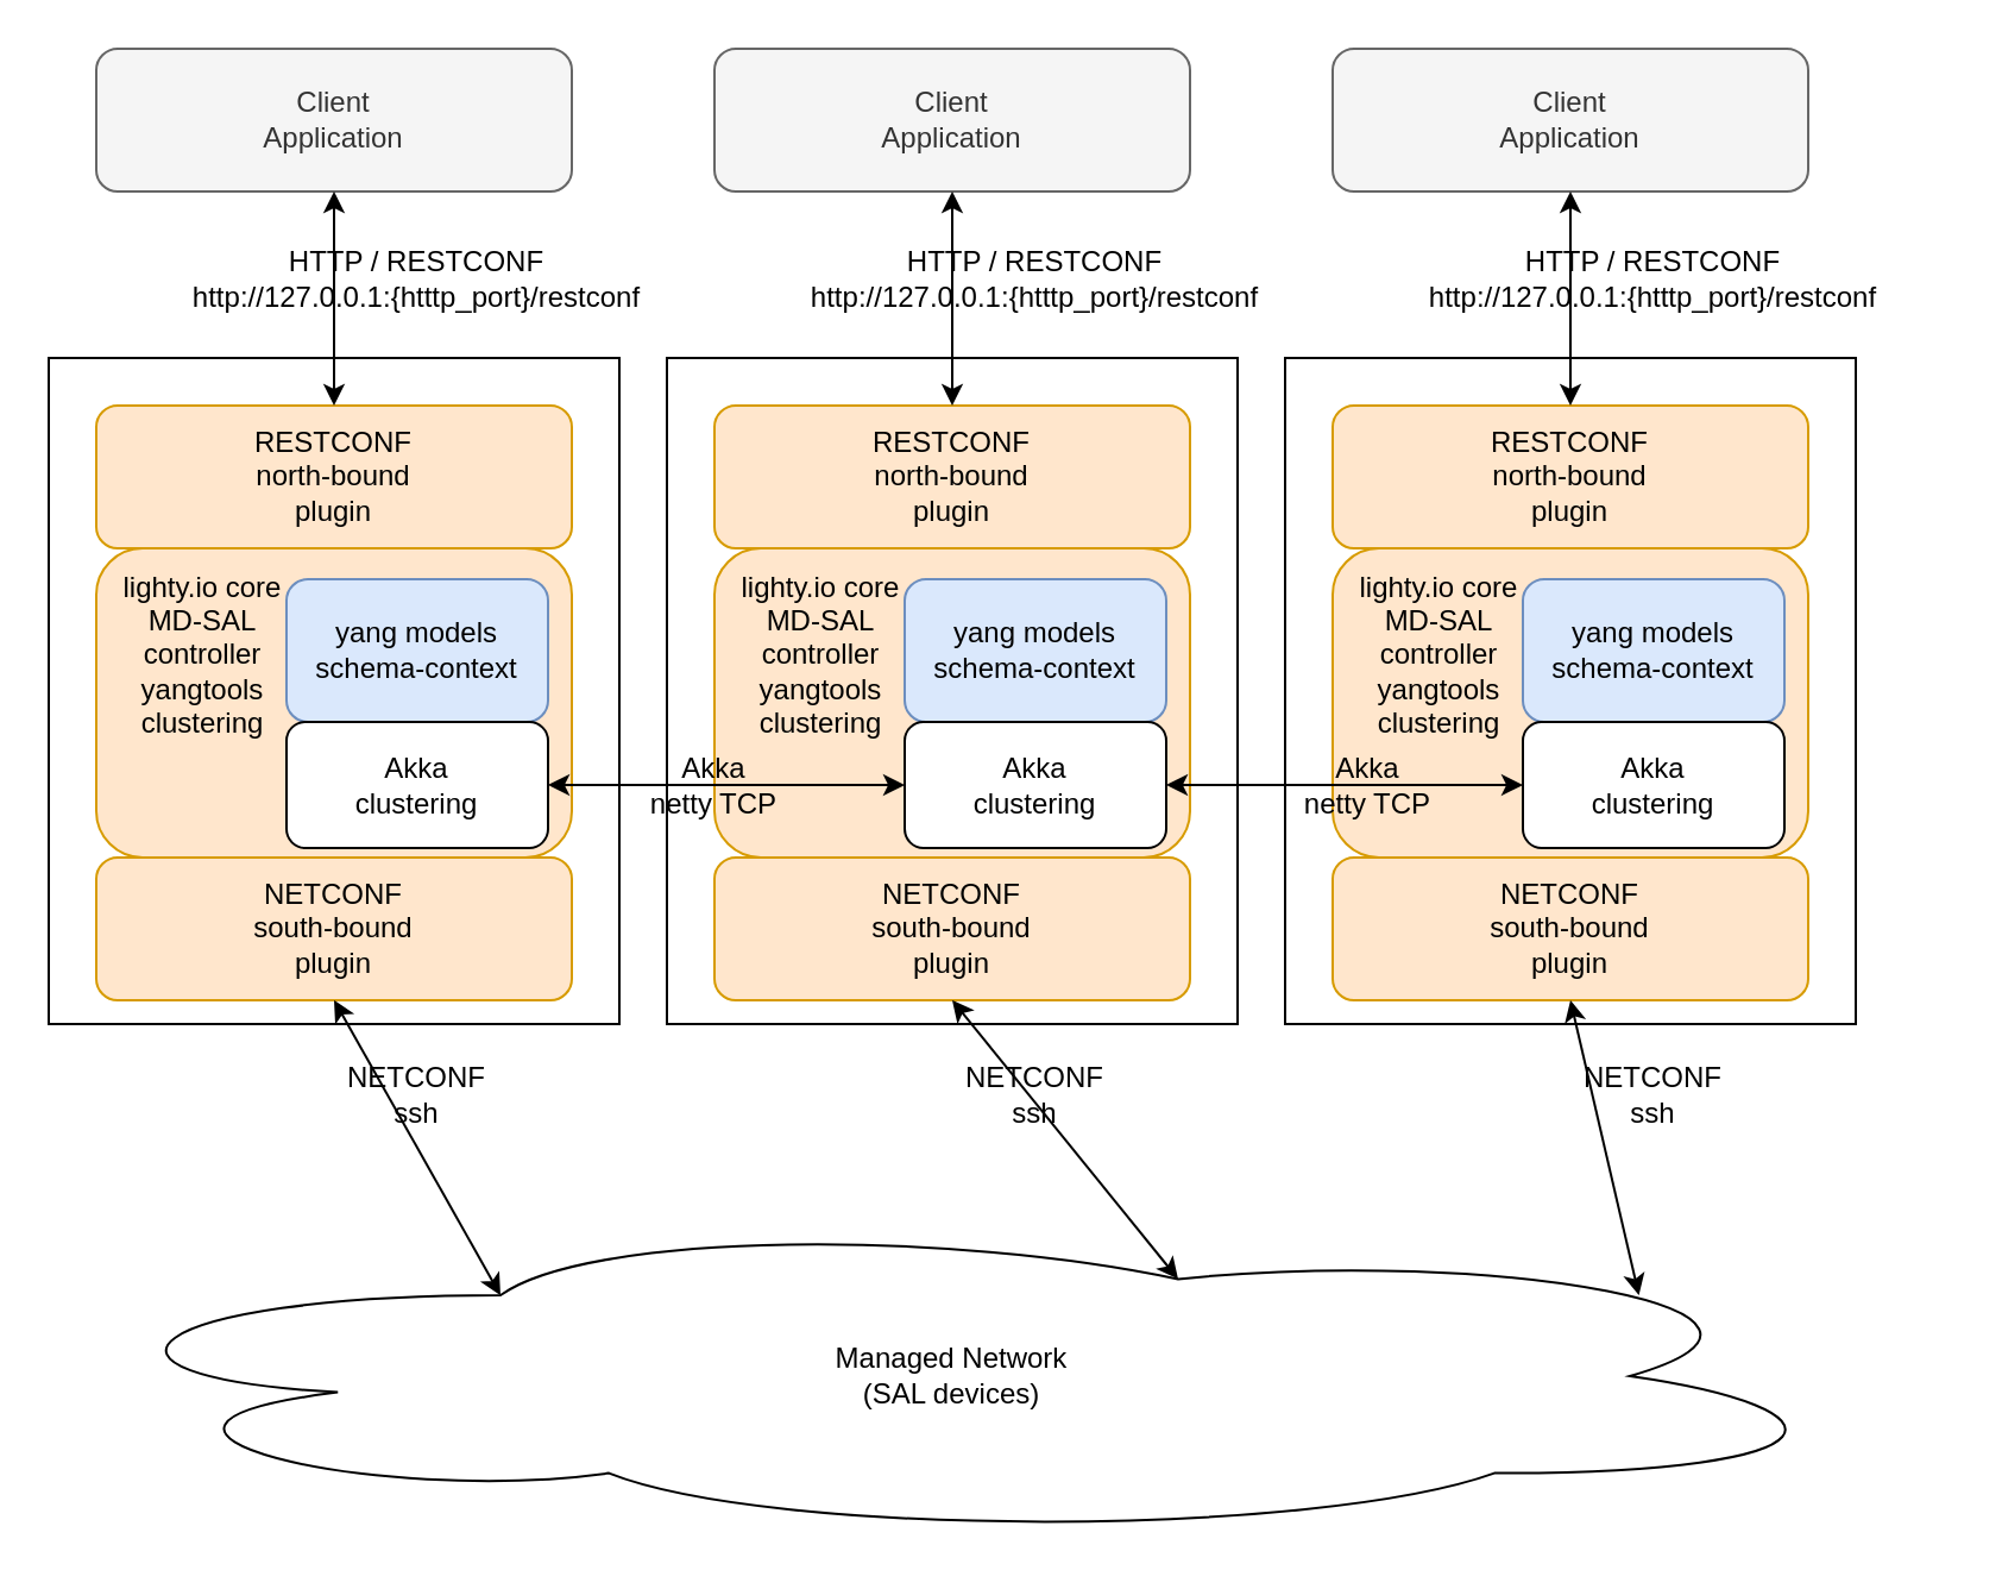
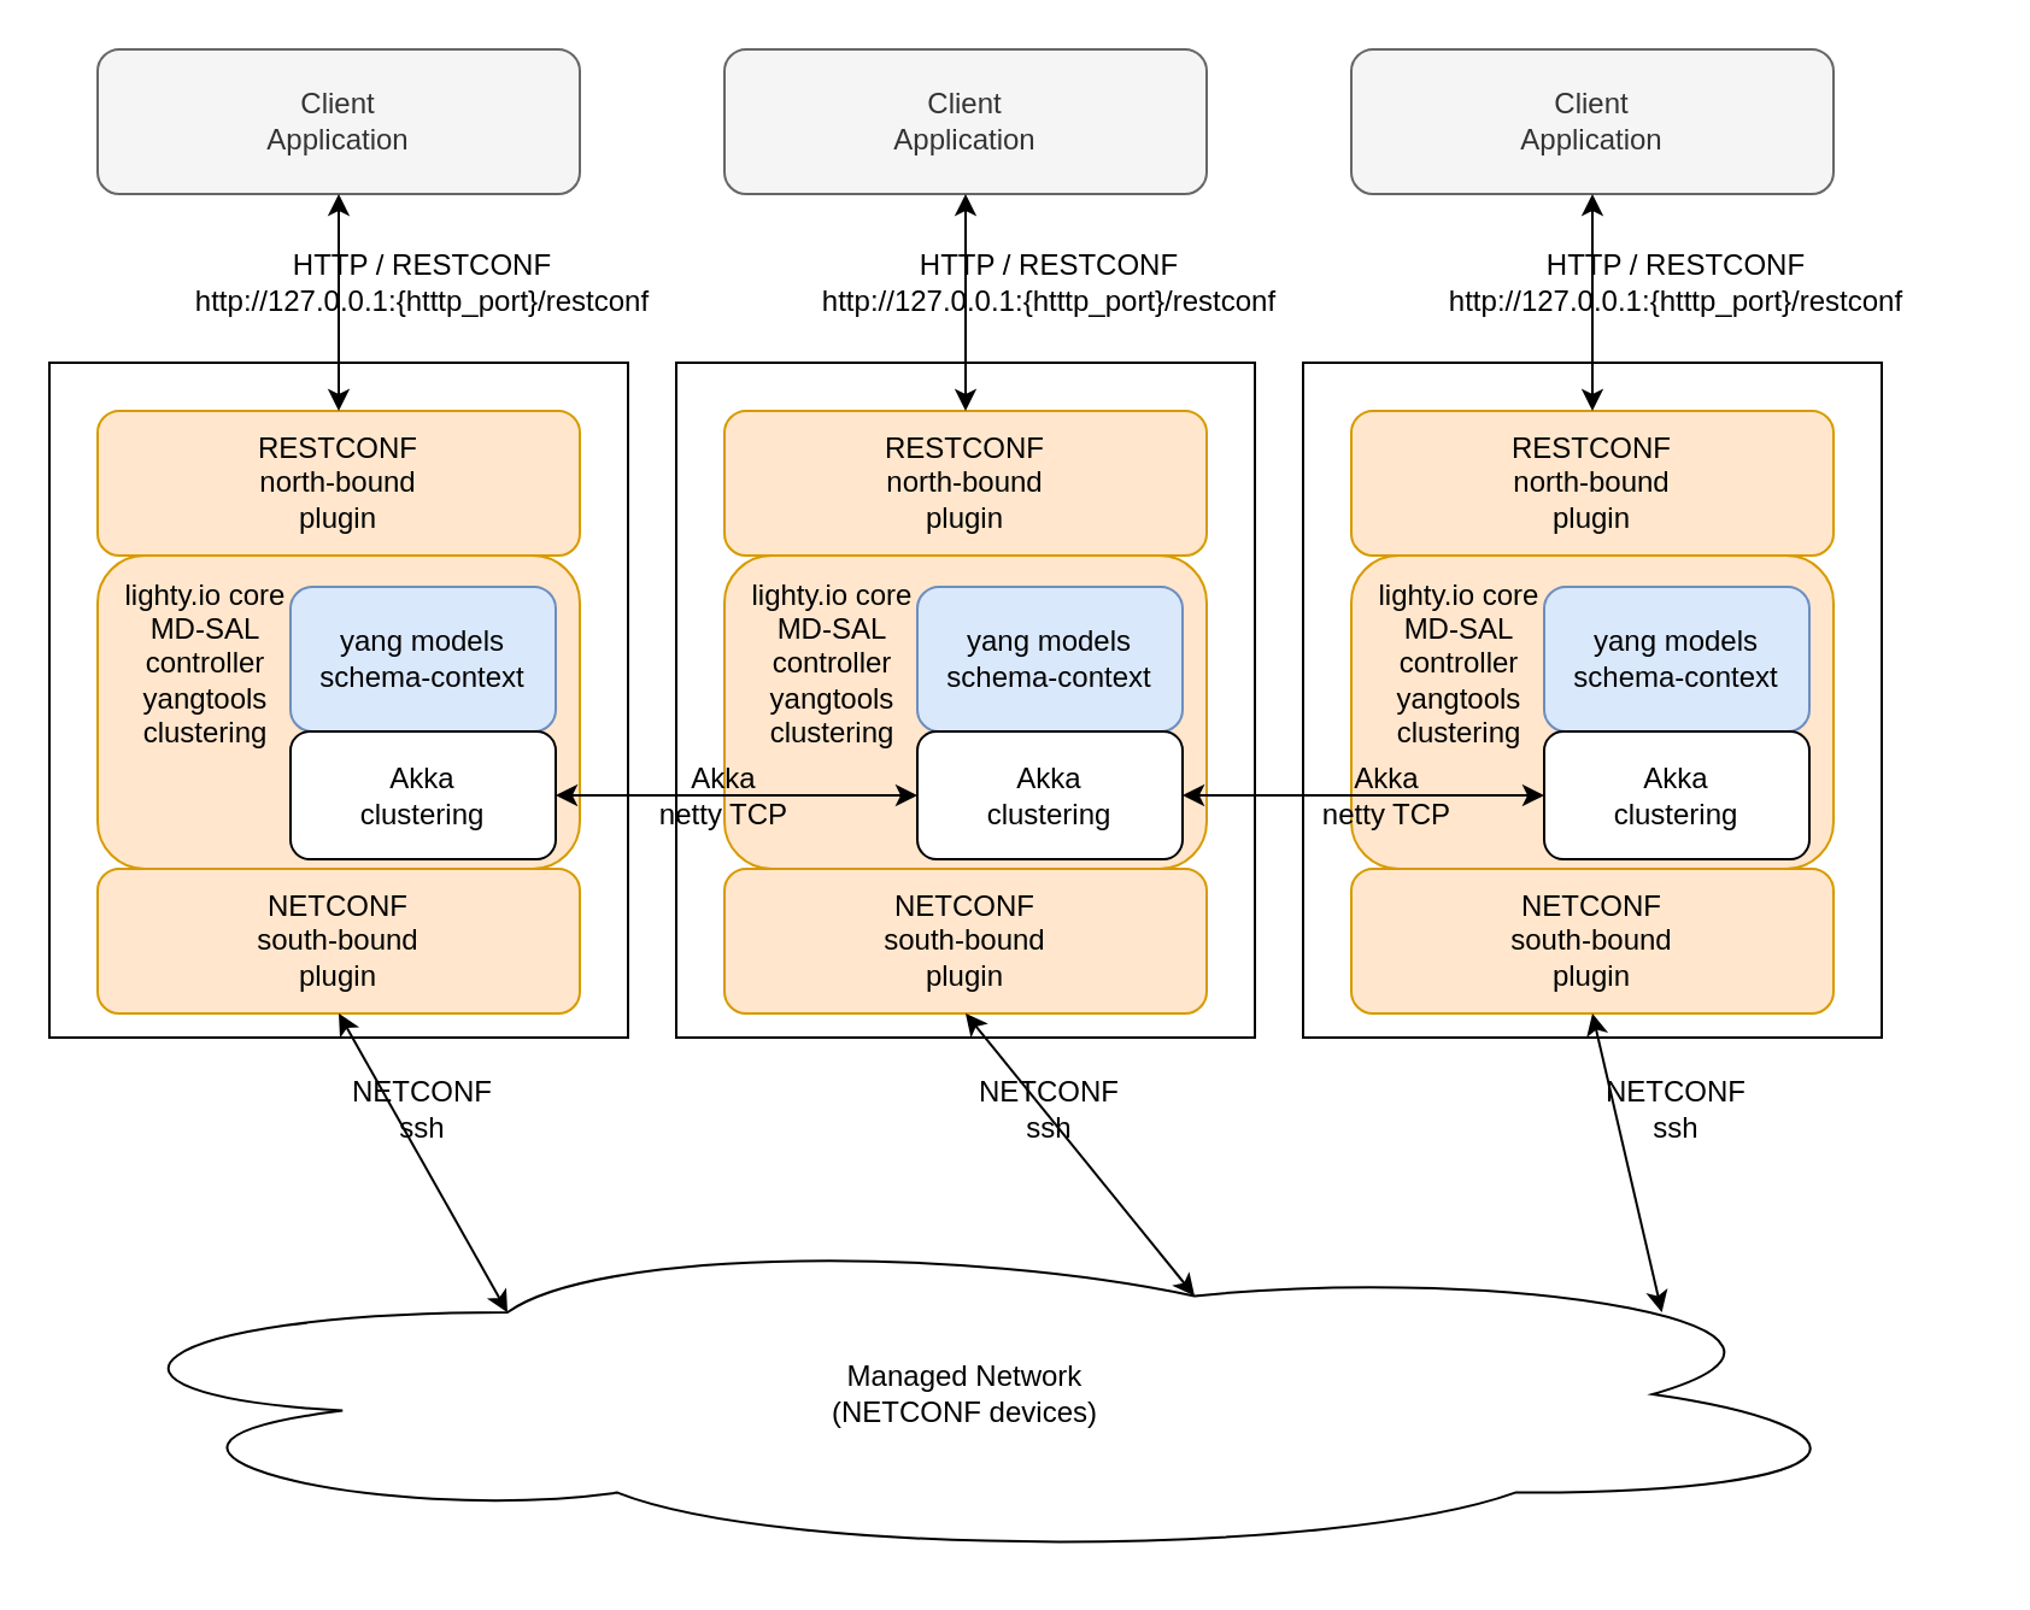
  <mxCell id="0" />
  <mxCell id="1" parent="0" />
  <mxCell id="2" value="" style="rounded=0;whiteSpace=wrap;html=1;" vertex="1" parent="1"><mxGeometry x="20" y="150" width="240" height="280" as="geometry" /></mxCell>
  <mxCell id="3" value="RESTCONF&lt;br&gt;north-bound&lt;br&gt;plugin" style="rounded=1;whiteSpace=wrap;html=1;fillColor=#ffe6cc;strokeColor=#d79b00;" vertex="1" parent="1"><mxGeometry x="40" y="170" width="200" height="60" as="geometry" /></mxCell>
  <mxCell id="4" value="" style="rounded=1;whiteSpace=wrap;html=1;fillColor=#ffe6cc;strokeColor=#d79b00;" vertex="1" parent="1"><mxGeometry x="40" y="230" width="200" height="130" as="geometry" /></mxCell>
  <mxCell id="5" value="yang models&lt;br&gt;schema-context" style="rounded=1;whiteSpace=wrap;html=1;fillColor=#dae8fc;strokeColor=#6c8ebf;" vertex="1" parent="1"><mxGeometry x="120" y="243" width="110" height="60" as="geometry" /></mxCell>
  <mxCell id="6" value="NETCONF&lt;br&gt;south-bound&lt;br&gt;plugin" style="rounded=1;whiteSpace=wrap;html=1;fillColor=#ffe6cc;strokeColor=#d79b00;" vertex="1" parent="1"><mxGeometry x="40" y="360" width="200" height="60" as="geometry" /></mxCell>
- <mxCell id="7" value="Managed Network&lt;br&gt;(SAL devices)" style="ellipse;shape=cloud;whiteSpace=wrap;html=1;fillColor=#ffffff;" vertex="1" parent="1"><mxGeometry x="20" y="510" width="760" height="136" as="geometry" /></mxCell>
+ <mxCell id="7" value="Managed Network&lt;br&gt;(NETCONF devices)" style="ellipse;shape=cloud;whiteSpace=wrap;html=1;fillColor=#ffffff;" vertex="1" parent="1"><mxGeometry x="20" y="510" width="760" height="136" as="geometry" /></mxCell>
  <mxCell id="8" value="" style="endArrow=classic;startArrow=classic;html=1;exitX=0.25;exitY=0.25;exitDx=0;exitDy=0;exitPerimeter=0;entryX=0.5;entryY=1;entryDx=0;entryDy=0;" edge="1" parent="1" source="7" target="6"><mxGeometry width="50" height="50" relative="1" as="geometry"><mxPoint x="20" y="690" as="sourcePoint" /><mxPoint x="70" y="640" as="targetPoint" /></mxGeometry></mxCell>
  <mxCell id="9" value="Client&lt;br&gt;Application" style="rounded=1;whiteSpace=wrap;html=1;fillColor=#f5f5f5;strokeColor=#666666;fontColor=#333333;" vertex="1" parent="1"><mxGeometry x="40" y="20" width="200" height="60" as="geometry" /></mxCell>
  <mxCell id="10" value="" style="endArrow=classic;startArrow=classic;html=1;entryX=0.5;entryY=1;entryDx=0;entryDy=0;exitX=0.5;exitY=0;exitDx=0;exitDy=0;" edge="1" parent="1" source="3" target="9"><mxGeometry width="50" height="50" relative="1" as="geometry"><mxPoint x="20" y="690" as="sourcePoint" /><mxPoint x="70" y="640" as="targetPoint" /></mxGeometry></mxCell>
  <mxCell id="11" value="HTTP / RESTCONF&lt;br&gt;http://127.0.0.1:{htttp_port}/restconf" style="text;html=1;strokeColor=none;fillColor=none;align=center;verticalAlign=middle;whiteSpace=wrap;rounded=0;" vertex="1" parent="1"><mxGeometry x="50" y="102" width="250" height="30" as="geometry" /></mxCell>
  <mxCell id="12" value="lighty.io core&lt;br&gt;MD-SAL&lt;br&gt;controller&lt;br&gt;yangtools&lt;br&gt;clustering" style="text;html=1;strokeColor=none;fillColor=none;align=center;verticalAlign=middle;whiteSpace=wrap;rounded=0;" vertex="1" parent="1"><mxGeometry x="45" y="230" width="80" height="90" as="geometry" /></mxCell>
  <mxCell id="13" value="NETCONF&lt;br&gt;ssh" style="text;html=1;strokeColor=none;fillColor=none;align=center;verticalAlign=middle;whiteSpace=wrap;rounded=0;" vertex="1" parent="1"><mxGeometry x="125" y="440" width="100" height="40" as="geometry" /></mxCell>
  <mxCell id="14" value="Akka&lt;br&gt;clustering" style="rounded=1;whiteSpace=wrap;html=1;" vertex="1" parent="1"><mxGeometry x="120" y="303" width="110" height="53" as="geometry" /></mxCell>
  <mxCell id="15" value="" style="rounded=0;whiteSpace=wrap;html=1;" vertex="1" parent="1"><mxGeometry x="280" y="150" width="240" height="280" as="geometry" /></mxCell>
  <mxCell id="16" value="RESTCONF&lt;br&gt;north-bound&lt;br&gt;plugin" style="rounded=1;whiteSpace=wrap;html=1;fillColor=#ffe6cc;strokeColor=#d79b00;" vertex="1" parent="1"><mxGeometry x="300" y="170" width="200" height="60" as="geometry" /></mxCell>
  <mxCell id="17" value="" style="rounded=1;whiteSpace=wrap;html=1;fillColor=#ffe6cc;strokeColor=#d79b00;" vertex="1" parent="1"><mxGeometry x="300" y="230" width="200" height="130" as="geometry" /></mxCell>
  <mxCell id="18" value="yang models&lt;br&gt;schema-context" style="rounded=1;whiteSpace=wrap;html=1;fillColor=#dae8fc;strokeColor=#6c8ebf;" vertex="1" parent="1"><mxGeometry x="380" y="243" width="110" height="60" as="geometry" /></mxCell>
  <mxCell id="19" value="NETCONF&lt;br&gt;south-bound&lt;br&gt;plugin" style="rounded=1;whiteSpace=wrap;html=1;fillColor=#ffe6cc;strokeColor=#d79b00;" vertex="1" parent="1"><mxGeometry x="300" y="360" width="200" height="60" as="geometry" /></mxCell>
  <mxCell id="20" value="" style="endArrow=classic;startArrow=classic;html=1;exitX=0.625;exitY=0.2;exitDx=0;exitDy=0;exitPerimeter=0;entryX=0.5;entryY=1;entryDx=0;entryDy=0;" edge="1" parent="1" source="7" target="19"><mxGeometry width="50" height="50" relative="1" as="geometry"><mxPoint x="396" y="494" as="sourcePoint" /><mxPoint x="330" y="640" as="targetPoint" /></mxGeometry></mxCell>
  <mxCell id="21" value="Client&lt;br&gt;Application" style="rounded=1;whiteSpace=wrap;html=1;fillColor=#f5f5f5;strokeColor=#666666;fontColor=#333333;" vertex="1" parent="1"><mxGeometry x="300" y="20" width="200" height="60" as="geometry" /></mxCell>
  <mxCell id="22" value="" style="endArrow=classic;startArrow=classic;html=1;entryX=0.5;entryY=1;entryDx=0;entryDy=0;exitX=0.5;exitY=0;exitDx=0;exitDy=0;" edge="1" parent="1" source="16" target="21"><mxGeometry width="50" height="50" relative="1" as="geometry"><mxPoint x="280" y="690" as="sourcePoint" /><mxPoint x="330" y="640" as="targetPoint" /></mxGeometry></mxCell>
  <mxCell id="23" value="HTTP / RESTCONF&lt;br&gt;http://127.0.0.1:{htttp_port}/restconf" style="text;html=1;strokeColor=none;fillColor=none;align=center;verticalAlign=middle;whiteSpace=wrap;rounded=0;" vertex="1" parent="1"><mxGeometry x="310" y="102" width="250" height="30" as="geometry" /></mxCell>
  <mxCell id="24" value="lighty.io core&lt;br&gt;MD-SAL&lt;br&gt;controller&lt;br&gt;yangtools&lt;br&gt;clustering" style="text;html=1;strokeColor=none;fillColor=none;align=center;verticalAlign=middle;whiteSpace=wrap;rounded=0;" vertex="1" parent="1"><mxGeometry x="305" y="230" width="80" height="90" as="geometry" /></mxCell>
  <mxCell id="25" value="NETCONF&lt;br&gt;ssh" style="text;html=1;strokeColor=none;fillColor=none;align=center;verticalAlign=middle;whiteSpace=wrap;rounded=0;" vertex="1" parent="1"><mxGeometry x="385" y="440" width="100" height="40" as="geometry" /></mxCell>
  <mxCell id="26" value="Akka&lt;br&gt;clustering" style="rounded=1;whiteSpace=wrap;html=1;" vertex="1" parent="1"><mxGeometry x="380" y="303" width="110" height="53" as="geometry" /></mxCell>
  <mxCell id="27" value="" style="rounded=0;whiteSpace=wrap;html=1;" vertex="1" parent="1"><mxGeometry x="540" y="150" width="240" height="280" as="geometry" /></mxCell>
  <mxCell id="28" value="RESTCONF&lt;br&gt;north-bound&lt;br&gt;plugin" style="rounded=1;whiteSpace=wrap;html=1;fillColor=#ffe6cc;strokeColor=#d79b00;" vertex="1" parent="1"><mxGeometry x="560" y="170" width="200" height="60" as="geometry" /></mxCell>
  <mxCell id="29" value="" style="rounded=1;whiteSpace=wrap;html=1;fillColor=#ffe6cc;strokeColor=#d79b00;" vertex="1" parent="1"><mxGeometry x="560" y="230" width="200" height="130" as="geometry" /></mxCell>
  <mxCell id="30" value="yang models&lt;br&gt;schema-context" style="rounded=1;whiteSpace=wrap;html=1;fillColor=#dae8fc;strokeColor=#6c8ebf;" vertex="1" parent="1"><mxGeometry x="640" y="243" width="110" height="60" as="geometry" /></mxCell>
  <mxCell id="31" value="NETCONF&lt;br&gt;south-bound&lt;br&gt;plugin" style="rounded=1;whiteSpace=wrap;html=1;fillColor=#ffe6cc;strokeColor=#d79b00;" vertex="1" parent="1"><mxGeometry x="560" y="360" width="200" height="60" as="geometry" /></mxCell>
  <mxCell id="32" value="" style="endArrow=classic;startArrow=classic;html=1;exitX=0.88;exitY=0.25;exitDx=0;exitDy=0;exitPerimeter=0;entryX=0.5;entryY=1;entryDx=0;entryDy=0;" edge="1" parent="1" source="7" target="31"><mxGeometry width="50" height="50" relative="1" as="geometry"><mxPoint x="656" y="494" as="sourcePoint" /><mxPoint x="590" y="640" as="targetPoint" /></mxGeometry></mxCell>
  <mxCell id="33" value="Client&lt;br&gt;Application" style="rounded=1;whiteSpace=wrap;html=1;fillColor=#f5f5f5;strokeColor=#666666;fontColor=#333333;" vertex="1" parent="1"><mxGeometry x="560" y="20" width="200" height="60" as="geometry" /></mxCell>
  <mxCell id="34" value="" style="endArrow=classic;startArrow=classic;html=1;entryX=0.5;entryY=1;entryDx=0;entryDy=0;exitX=0.5;exitY=0;exitDx=0;exitDy=0;" edge="1" parent="1" source="28" target="33"><mxGeometry width="50" height="50" relative="1" as="geometry"><mxPoint x="540" y="690" as="sourcePoint" /><mxPoint x="590" y="640" as="targetPoint" /></mxGeometry></mxCell>
  <mxCell id="35" value="HTTP / RESTCONF&lt;br&gt;http://127.0.0.1:{htttp_port}/restconf" style="text;html=1;strokeColor=none;fillColor=none;align=center;verticalAlign=middle;whiteSpace=wrap;rounded=0;" vertex="1" parent="1"><mxGeometry x="570" y="102" width="250" height="30" as="geometry" /></mxCell>
  <mxCell id="36" value="lighty.io core&lt;br&gt;MD-SAL&lt;br&gt;controller&lt;br&gt;yangtools&lt;br&gt;clustering" style="text;html=1;strokeColor=none;fillColor=none;align=center;verticalAlign=middle;whiteSpace=wrap;rounded=0;" vertex="1" parent="1"><mxGeometry x="565" y="230" width="80" height="90" as="geometry" /></mxCell>
  <mxCell id="37" value="NETCONF&lt;br&gt;ssh" style="text;html=1;strokeColor=none;fillColor=none;align=center;verticalAlign=middle;whiteSpace=wrap;rounded=0;" vertex="1" parent="1"><mxGeometry x="645" y="440" width="100" height="40" as="geometry" /></mxCell>
  <mxCell id="38" value="Akka&lt;br&gt;clustering" style="rounded=1;whiteSpace=wrap;html=1;" vertex="1" parent="1"><mxGeometry x="640" y="303" width="110" height="53" as="geometry" /></mxCell>
  <mxCell id="39" value="" style="endArrow=classic;startArrow=classic;html=1;entryX=1;entryY=0.5;entryDx=0;entryDy=0;exitX=0;exitY=0.5;exitDx=0;exitDy=0;" edge="1" parent="1" source="26" target="14"><mxGeometry width="50" height="50" relative="1" as="geometry"><mxPoint x="20" y="720" as="sourcePoint" /><mxPoint x="70" y="670" as="targetPoint" /></mxGeometry></mxCell>
  <mxCell id="40" value="" style="endArrow=classic;startArrow=classic;html=1;entryX=1;entryY=0.5;entryDx=0;entryDy=0;exitX=0;exitY=0.5;exitDx=0;exitDy=0;" edge="1" parent="1" source="38" target="26"><mxGeometry width="50" height="50" relative="1" as="geometry"><mxPoint x="20" y="720" as="sourcePoint" /><mxPoint x="70" y="670" as="targetPoint" /></mxGeometry></mxCell>
  <mxCell id="41" value="Akka&lt;br&gt;netty TCP" style="text;html=1;strokeColor=none;fillColor=none;align=center;verticalAlign=middle;whiteSpace=wrap;rounded=0;" vertex="1" parent="1"><mxGeometry x="265" y="319.5" width="70" height="20" as="geometry" /></mxCell>
  <mxCell id="42" value="Akka&lt;br&gt;netty TCP" style="text;html=1;strokeColor=none;fillColor=none;align=center;verticalAlign=middle;whiteSpace=wrap;rounded=0;" vertex="1" parent="1"><mxGeometry x="540" y="319.5" width="70" height="20" as="geometry" /></mxCell>
